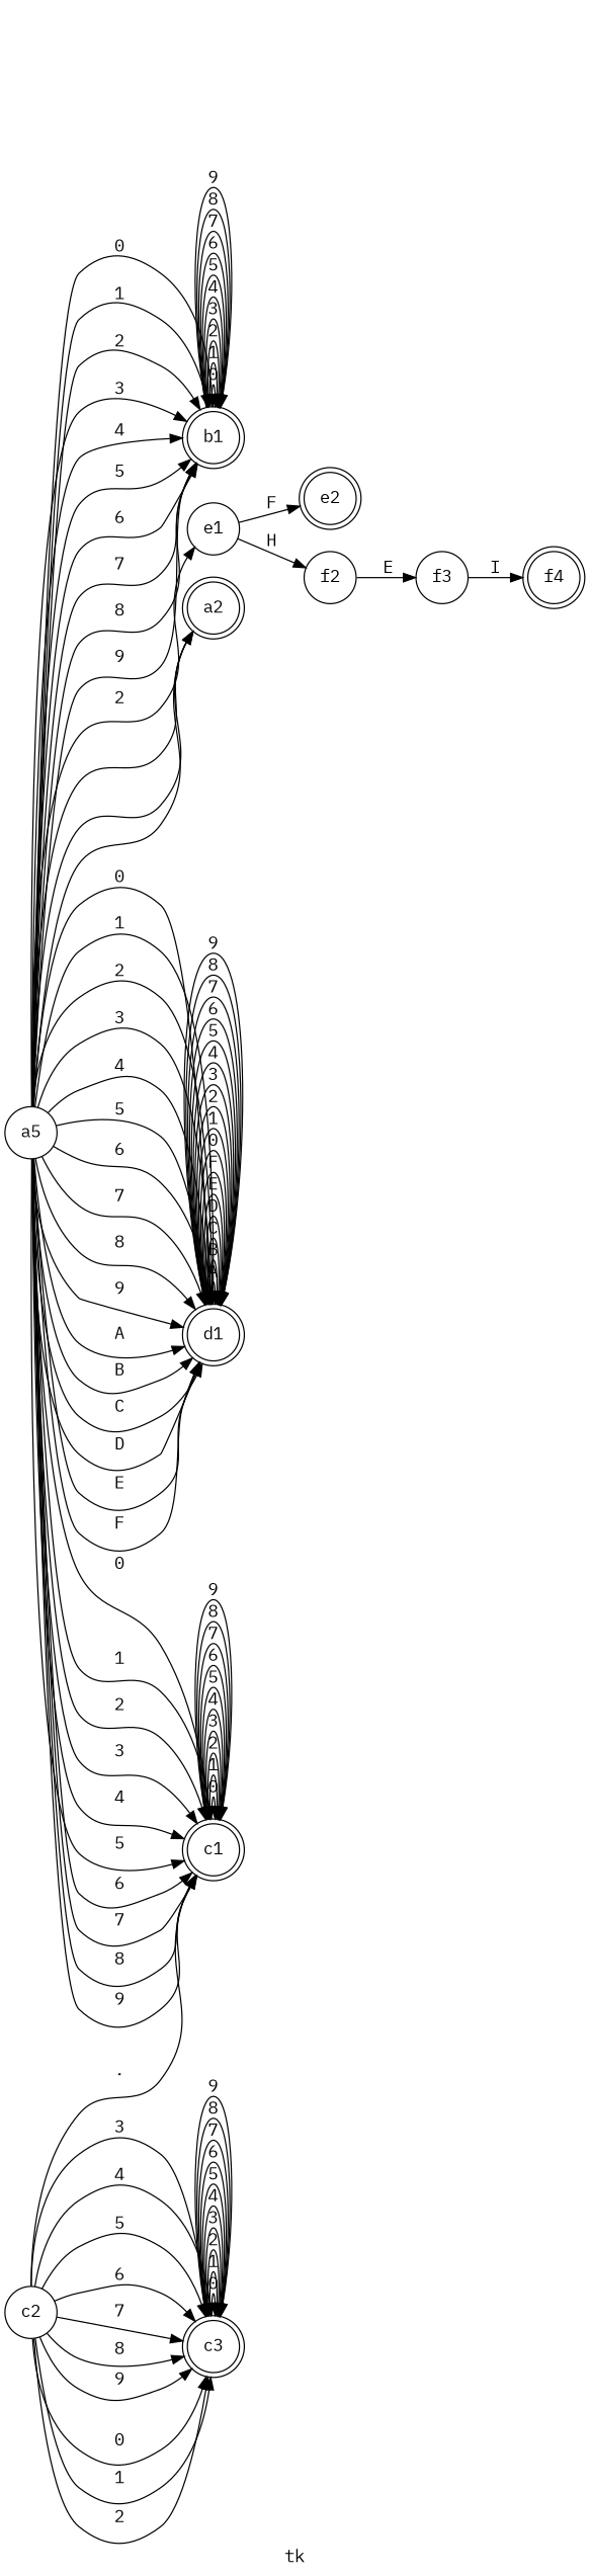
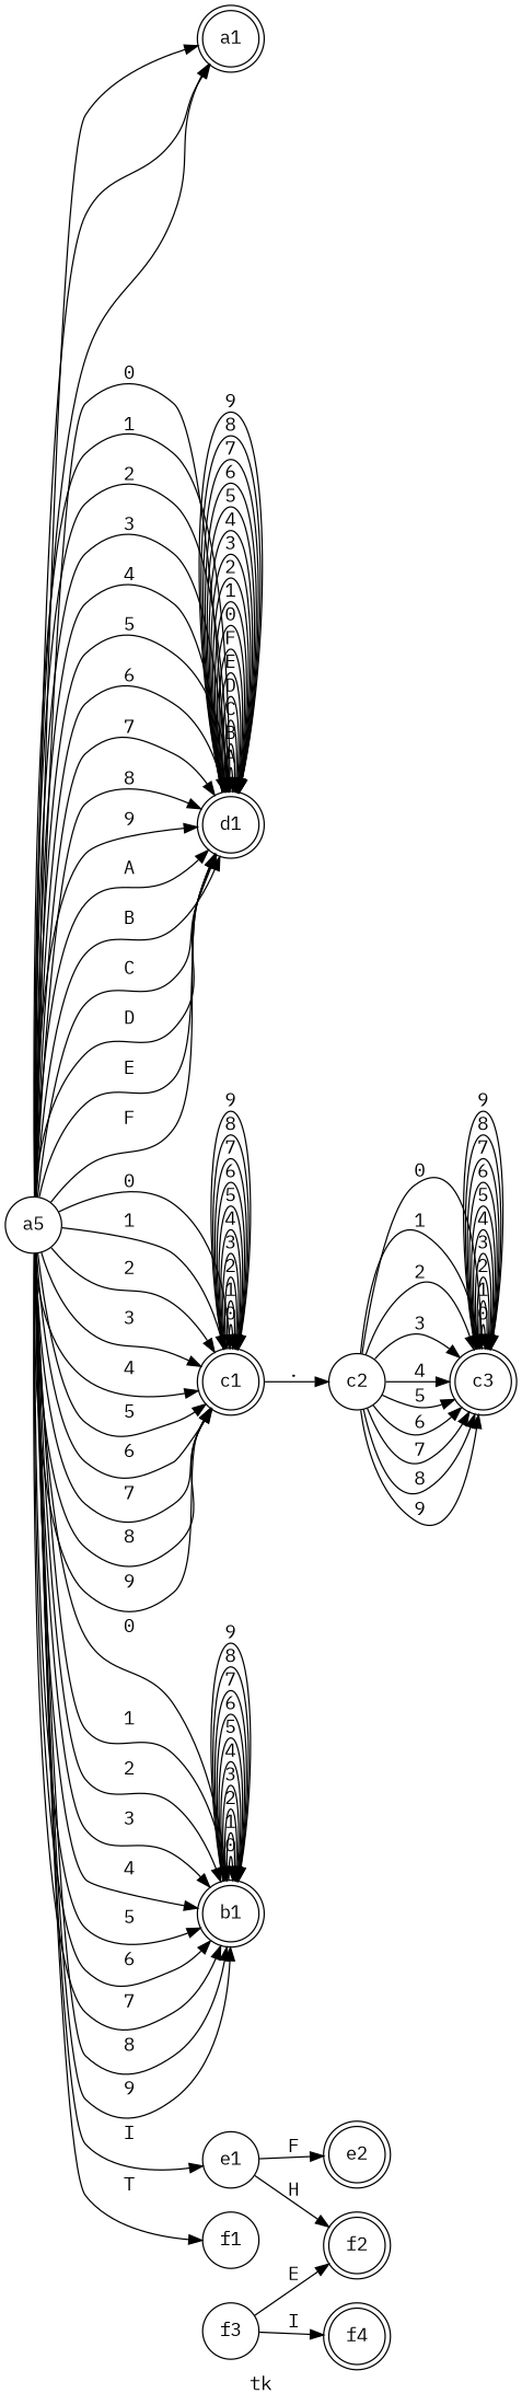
  digraph {
    fontname="IBM Plex Mono"
    label=tk
    rankdir=LR
    node [fontname="IBM Plex Mono" shape=doublecircle]
    edge [fontname="IBM Plex Mono"]
    n1 [label=a5 shape=circle]
-   n2 [label=a2]
+   n2 [label=a1]
    n3 [label=d1]
    n4 [label=c1]
    n5 [label=b1]
    n6 [label=e1 shape=circle]
+   n7 [label=f1 shape=circle]
    n8 [label=c2 shape=circle]
    n9 [label=e2]
-   n10 [label=f2 shape=circle]
+   n10 [label=f2]
    n11 [label=c3]
    n12 [label=f3 shape=circle]
    n13 [label=f4]
    n1 -> n2 [label=" "]
    n1 -> n2 [label="	"]
    n1 -> n2
    n1 -> n3 [label=0]
    n1 -> n3 [label=1]
    n1 -> n3 [label=2]
    n1 -> n3 [label=3]
    n1 -> n3 [label=4]
    n1 -> n3 [label=5]
    n1 -> n3 [label=6]
    n1 -> n3 [label=7]
    n1 -> n3 [label=8]
    n1 -> n3 [label=9]
    n1 -> n3 [label=A]
    n1 -> n3 [label=B]
    n1 -> n3 [label=C]
    n1 -> n3 [label=D]
    n1 -> n3 [label=E]
    n1 -> n3 [label=F]
    n1 -> n4 [label=0]
    n1 -> n4 [label=1]
    n1 -> n4 [label=2]
    n1 -> n4 [label=3]
    n1 -> n4 [label=4]
    n1 -> n4 [label=5]
    n1 -> n4 [label=6]
    n1 -> n4 [label=7]
    n1 -> n4 [label=8]
    n1 -> n4 [label=9]
    n1 -> n5 [label=0]
    n1 -> n5 [label=1]
    n1 -> n5 [label=2]
    n1 -> n5 [label=3]
    n1 -> n5 [label=4]
    n1 -> n5 [label=5]
    n1 -> n5 [label=6]
    n1 -> n5 [label=7]
    n1 -> n5 [label=8]
    n1 -> n5 [label=9]
-   n1 -> n6 [label=2]
+   n1 -> n6 [label=I]
+   n1 -> n7 [label=T]
    n3 -> n3 [label=A]
    n3 -> n3 [label=B]
    n3 -> n3 [label=C]
    n3 -> n3 [label=D]
    n3 -> n3 [label=E]
    n3 -> n3 [label=F]
    n3 -> n3 [label=0]
    n3 -> n3 [label=1]
    n3 -> n3 [label=2]
    n3 -> n3 [label=3]
    n3 -> n3 [label=4]
    n3 -> n3 [label=5]
    n3 -> n3 [label=6]
    n3 -> n3 [label=7]
    n3 -> n3 [label=8]
    n3 -> n3 [label=9]
    n4 -> n4 [label=0]
    n4 -> n4 [label=1]
    n4 -> n4 [label=2]
    n4 -> n4 [label=3]
    n4 -> n4 [label=4]
    n4 -> n4 [label=5]
    n4 -> n4 [label=6]
    n4 -> n4 [label=7]
    n4 -> n4 [label=8]
    n4 -> n4 [label=9]
-   n8 -> n4 [label="."]
+   n4 -> n8 [label="."]
    n5 -> n5 [label=0]
    n5 -> n5 [label=1]
    n5 -> n5 [label=2]
    n5 -> n5 [label=3]
    n5 -> n5 [label=4]
    n5 -> n5 [label=5]
    n5 -> n5 [label=6]
    n5 -> n5 [label=7]
    n5 -> n5 [label=8]
    n5 -> n5 [label=9]
    n6 -> n9 [label=F]
    n6 -> n10 [label=H]
    n8 -> n11 [label=0]
    n8 -> n11 [label=1]
    n8 -> n11 [label=2]
    n8 -> n11 [label=3]
    n8 -> n11 [label=4]
    n8 -> n11 [label=5]
    n8 -> n11 [label=6]
    n8 -> n11 [label=7]
    n8 -> n11 [label=8]
    n8 -> n11 [label=9]
-   n10 -> n12 [label=E]
+   n12 -> n10 [label=E]
    n11 -> n11 [label=0]
    n11 -> n11 [label=1]
    n11 -> n11 [label=2]
    n11 -> n11 [label=3]
    n11 -> n11 [label=4]
    n11 -> n11 [label=5]
    n11 -> n11 [label=6]
    n11 -> n11 [label=7]
    n11 -> n11 [label=8]
    n11 -> n11 [label=9]
    n12 -> n13 [label=I]
  }
